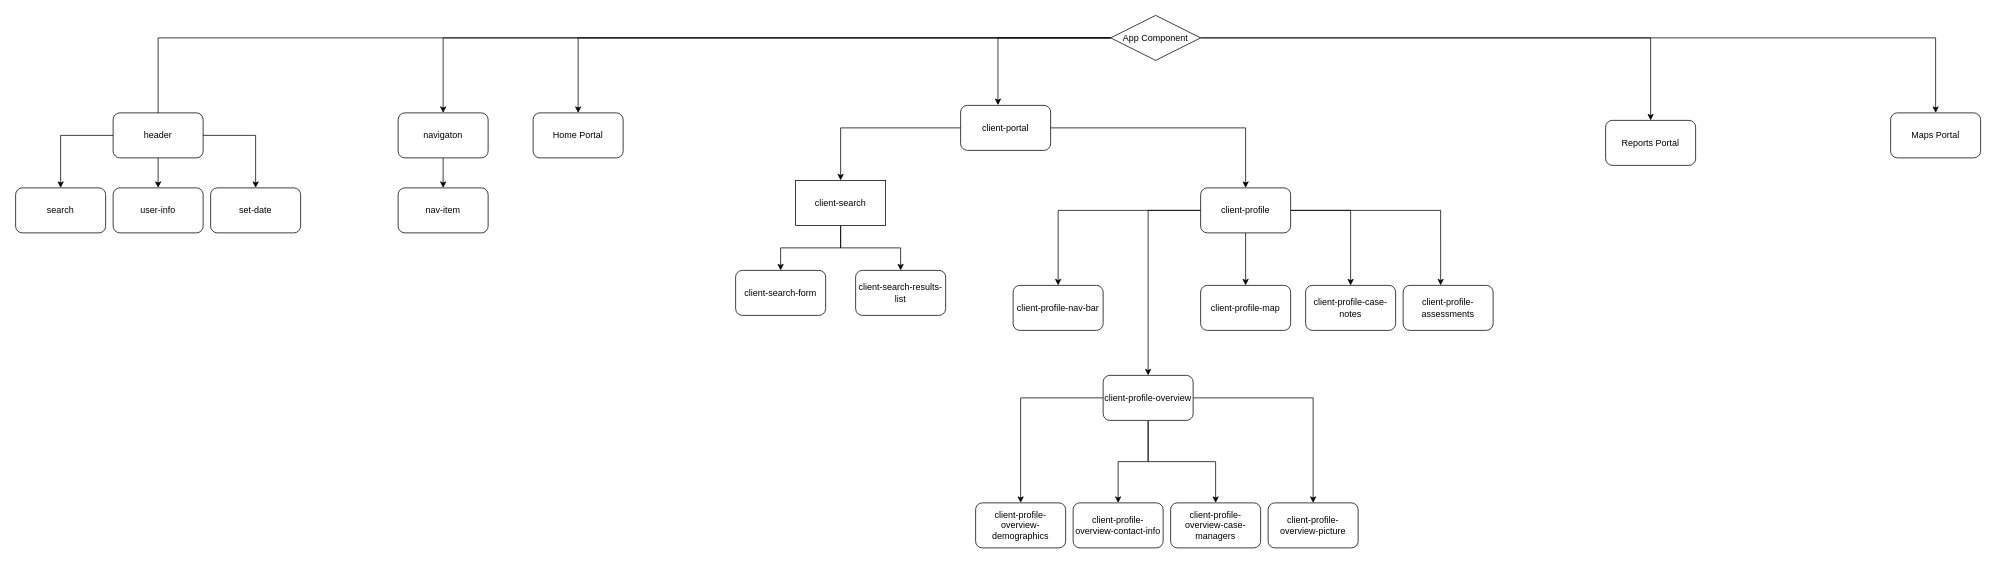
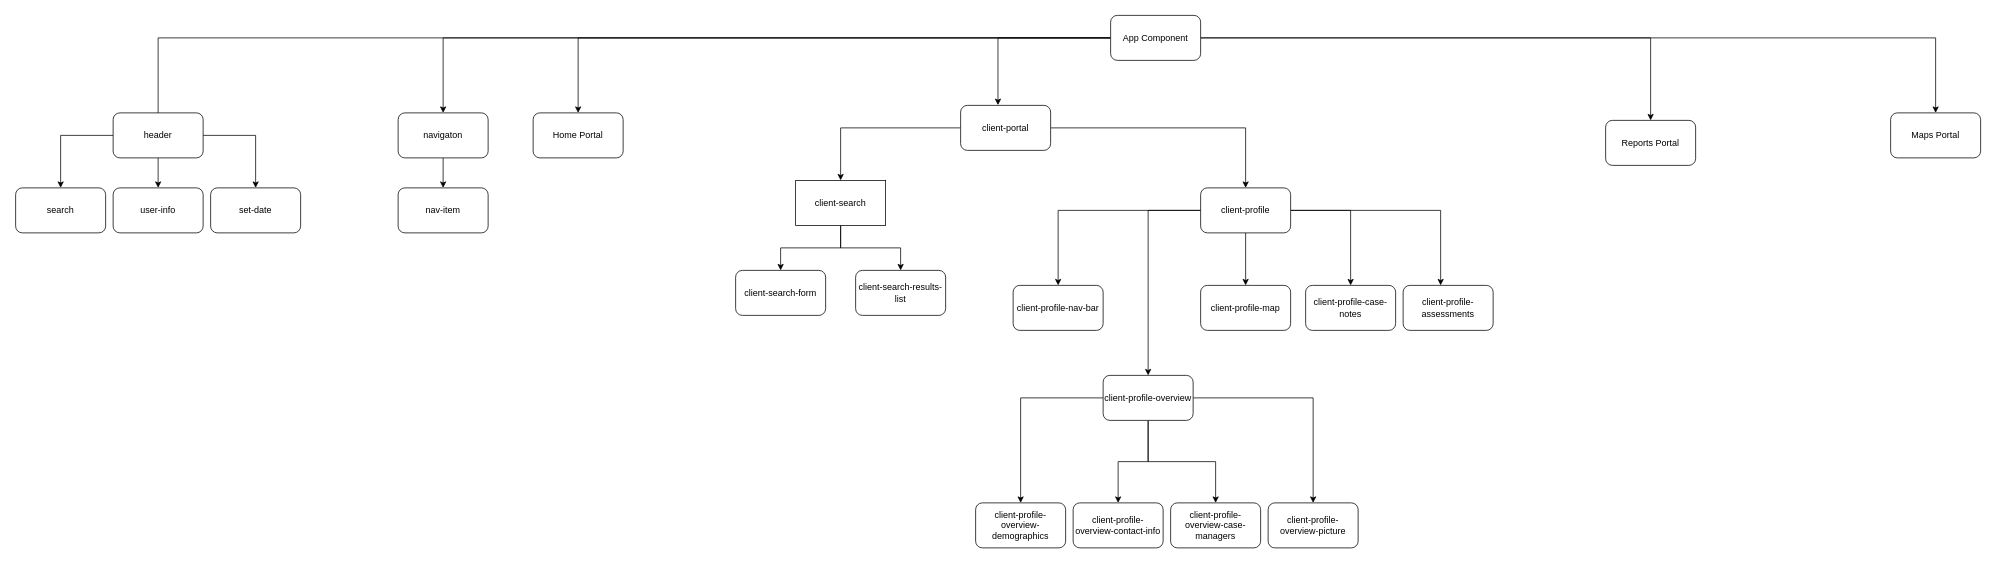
  <mxCell id="0" />
  <mxCell id="1" parent="0" />
  <mxCell id="2" style="edgeStyle=orthogonalEdgeStyle;rounded=0;orthogonalLoop=1;jettySize=auto;html=1;entryX=0.5;entryY=0;entryDx=0;entryDy=0;" edge="1" parent="1" source="8" target="20"><mxGeometry relative="1" as="geometry" /></mxCell>
  <mxCell id="3" style="edgeStyle=orthogonalEdgeStyle;rounded=0;orthogonalLoop=1;jettySize=auto;html=1;entryX=0.415;entryY=-0.007;entryDx=0;entryDy=0;entryPerimeter=0;" edge="1" parent="1" source="8" target="17"><mxGeometry relative="1" as="geometry" /></mxCell>
  <mxCell id="4" style="edgeStyle=orthogonalEdgeStyle;rounded=0;orthogonalLoop=1;jettySize=auto;html=1;" edge="1" parent="1" source="8" target="14"><mxGeometry relative="1" as="geometry" /></mxCell>
  <mxCell id="5" style="edgeStyle=orthogonalEdgeStyle;rounded=0;orthogonalLoop=1;jettySize=auto;html=1;" edge="1" parent="1" source="8" target="13"><mxGeometry relative="1" as="geometry" /></mxCell>
  <mxCell id="6" style="edgeStyle=orthogonalEdgeStyle;rounded=0;orthogonalLoop=1;jettySize=auto;html=1;entryX=0.5;entryY=0;entryDx=0;entryDy=0;" edge="1" parent="1" source="8" target="19"><mxGeometry relative="1" as="geometry" /></mxCell>
  <mxCell id="7" style="edgeStyle=orthogonalEdgeStyle;rounded=0;orthogonalLoop=1;jettySize=auto;html=1;entryX=0.5;entryY=0;entryDx=0;entryDy=0;endArrow=none;" edge="1" parent="1" source="8" target="12"><mxGeometry relative="1" as="geometry" /></mxCell>
- <mxCell id="8" value="App Component" style="rhombus;whiteSpace=wrap;html=1;" vertex="1" parent="1"><mxGeometry x="1480" width="120" height="60" as="geometry" y="20" /></mxCell>
+ <mxCell id="8" value="App Component" style="rounded=1;whiteSpace=wrap;html=1;" vertex="1" parent="1"><mxGeometry x="1480" width="120" height="60" as="geometry" y="20" /></mxCell>
  <mxCell id="9" style="edgeStyle=orthogonalEdgeStyle;rounded=0;orthogonalLoop=1;jettySize=auto;html=1;entryX=0.5;entryY=0;entryDx=0;entryDy=0;" edge="1" parent="1" source="12" target="21"><mxGeometry relative="1" as="geometry" /></mxCell>
  <mxCell id="10" style="edgeStyle=orthogonalEdgeStyle;rounded=0;orthogonalLoop=1;jettySize=auto;html=1;" edge="1" parent="1" source="12" target="22"><mxGeometry relative="1" as="geometry" /></mxCell>
  <mxCell id="11" style="edgeStyle=orthogonalEdgeStyle;rounded=0;orthogonalLoop=1;jettySize=auto;html=1;entryX=0.5;entryY=0;entryDx=0;entryDy=0;" edge="1" parent="1" source="12" target="23"><mxGeometry relative="1" as="geometry" /></mxCell>
  <mxCell id="12" value="header" style="rounded=1;whiteSpace=wrap;html=1;" vertex="1" parent="1"><mxGeometry x="150" y="150" width="120" height="60" as="geometry" /></mxCell>
  <mxCell id="13" value="Maps Portal" style="rounded=1;whiteSpace=wrap;html=1;" vertex="1" parent="1"><mxGeometry x="2520" y="150" width="120" height="60" as="geometry" /></mxCell>
  <mxCell id="14" value="Reports Portal" style="rounded=1;whiteSpace=wrap;html=1;" vertex="1" parent="1"><mxGeometry x="2140" y="160" width="120" height="60" as="geometry" /></mxCell>
  <mxCell id="15" style="edgeStyle=orthogonalEdgeStyle;rounded=0;orthogonalLoop=1;jettySize=auto;html=1;entryX=0.5;entryY=0;entryDx=0;entryDy=0;" edge="1" parent="1" source="17" target="33"><mxGeometry relative="1" as="geometry" /></mxCell>
  <mxCell id="16" style="edgeStyle=orthogonalEdgeStyle;rounded=0;orthogonalLoop=1;jettySize=auto;html=1;" edge="1" parent="1" source="17" target="30"><mxGeometry relative="1" as="geometry" /></mxCell>
  <mxCell id="17" value="client-portal" style="rounded=1;whiteSpace=wrap;html=1;" vertex="1" parent="1"><mxGeometry x="1280" y="140" width="120" height="60" as="geometry" /></mxCell>
  <mxCell id="18" value="" style="edgeStyle=orthogonalEdgeStyle;rounded=0;orthogonalLoop=1;jettySize=auto;html=1;" edge="1" parent="1" source="19" target="24"><mxGeometry relative="1" as="geometry" /></mxCell>
  <mxCell id="19" value="navigaton" style="rounded=1;whiteSpace=wrap;html=1;" vertex="1" parent="1"><mxGeometry x="530" y="150" width="120" height="60" as="geometry" /></mxCell>
  <mxCell id="20" value="Home Portal" style="rounded=1;whiteSpace=wrap;html=1;" vertex="1" parent="1"><mxGeometry x="710" y="150" width="120" height="60" as="geometry" /></mxCell>
  <mxCell id="21" value="search" style="rounded=1;whiteSpace=wrap;html=1;" vertex="1" parent="1"><mxGeometry x="20" y="250" width="120" height="60" as="geometry" /></mxCell>
  <mxCell id="22" value="user-info" style="rounded=1;whiteSpace=wrap;html=1;" vertex="1" parent="1"><mxGeometry x="150" y="250" width="120" height="60" as="geometry" /></mxCell>
  <mxCell id="23" value="set-date" style="rounded=1;whiteSpace=wrap;html=1;" vertex="1" parent="1"><mxGeometry x="280" y="250" width="120" height="60" as="geometry" /></mxCell>
  <mxCell id="24" value="nav-item" style="whiteSpace=wrap;html=1;rounded=1;" vertex="1" parent="1"><mxGeometry x="530" y="250" width="120" height="60" as="geometry" /></mxCell>
  <mxCell id="25" style="edgeStyle=orthogonalEdgeStyle;rounded=0;orthogonalLoop=1;jettySize=auto;html=1;" edge="1" parent="1" source="30" target="42"><mxGeometry relative="1" as="geometry" /></mxCell>
  <mxCell id="26" style="edgeStyle=orthogonalEdgeStyle;rounded=0;orthogonalLoop=1;jettySize=auto;html=1;" edge="1" parent="1" source="30" target="41"><mxGeometry relative="1" as="geometry" /></mxCell>
  <mxCell id="27" style="edgeStyle=orthogonalEdgeStyle;rounded=0;orthogonalLoop=1;jettySize=auto;html=1;entryX=0.5;entryY=0;entryDx=0;entryDy=0;" edge="1" parent="1" source="30" target="36"><mxGeometry relative="1" as="geometry" /></mxCell>
  <mxCell id="28" style="edgeStyle=orthogonalEdgeStyle;rounded=0;orthogonalLoop=1;jettySize=auto;html=1;entryX=0.417;entryY=0;entryDx=0;entryDy=0;entryPerimeter=0;" edge="1" parent="1" source="30" target="43"><mxGeometry relative="1" as="geometry" /></mxCell>
  <mxCell id="29" style="edgeStyle=orthogonalEdgeStyle;rounded=0;orthogonalLoop=1;jettySize=auto;html=1;" edge="1" parent="1" source="30" target="44"><mxGeometry relative="1" as="geometry" /></mxCell>
  <mxCell id="30" value="client-profile" style="rounded=1;whiteSpace=wrap;html=1;" vertex="1" parent="1"><mxGeometry x="1600" y="250" width="120" height="60" as="geometry" /></mxCell>
  <mxCell id="31" style="edgeStyle=orthogonalEdgeStyle;rounded=0;orthogonalLoop=1;jettySize=auto;html=1;" edge="1" parent="1" source="33" target="35"><mxGeometry relative="1" as="geometry" /></mxCell>
  <mxCell id="32" style="edgeStyle=orthogonalEdgeStyle;rounded=0;orthogonalLoop=1;jettySize=auto;html=1;" edge="1" parent="1" source="33" target="34"><mxGeometry relative="1" as="geometry" /></mxCell>
  <mxCell id="33" value="client-search" style="whiteSpace=wrap;html=1;rounded=0;" vertex="1" parent="1"><mxGeometry x="1060" y="240" width="120" height="60" as="geometry" /></mxCell>
  <mxCell id="34" value="client-search-results-list" style="rounded=1;whiteSpace=wrap;html=1;" vertex="1" parent="1"><mxGeometry x="1140" y="360" width="120" height="60" as="geometry" /></mxCell>
  <mxCell id="35" value="client-search-form" style="rounded=1;whiteSpace=wrap;html=1;" vertex="1" parent="1"><mxGeometry x="980" y="360" width="120" height="60" as="geometry" /></mxCell>
  <mxCell id="36" value="client-profile-case-notes" style="rounded=1;whiteSpace=wrap;html=1;" vertex="1" parent="1"><mxGeometry x="1740" y="380" width="120" height="60" as="geometry" /></mxCell>
  <mxCell id="37" style="edgeStyle=orthogonalEdgeStyle;rounded=0;orthogonalLoop=1;jettySize=auto;html=1;" edge="1" parent="1" source="41" target="45"><mxGeometry relative="1" as="geometry" /></mxCell>
  <mxCell id="38" style="edgeStyle=orthogonalEdgeStyle;rounded=0;orthogonalLoop=1;jettySize=auto;html=1;" edge="1" parent="1" source="41" target="46"><mxGeometry relative="1" as="geometry" /></mxCell>
  <mxCell id="39" style="edgeStyle=orthogonalEdgeStyle;rounded=0;orthogonalLoop=1;jettySize=auto;html=1;" edge="1" parent="1" source="41" target="47"><mxGeometry relative="1" as="geometry" /></mxCell>
  <mxCell id="40" style="edgeStyle=orthogonalEdgeStyle;rounded=0;orthogonalLoop=1;jettySize=auto;html=1;" edge="1" parent="1" source="41" target="48"><mxGeometry relative="1" as="geometry" /></mxCell>
  <mxCell id="41" value="client-profile-overview" style="rounded=1;whiteSpace=wrap;html=1;" vertex="1" parent="1"><mxGeometry x="1470" y="500" width="120" height="60" as="geometry" /></mxCell>
  <mxCell id="42" value="client-profile-nav-bar" style="rounded=1;whiteSpace=wrap;html=1;" vertex="1" parent="1"><mxGeometry x="1350" y="380" width="120" height="60" as="geometry" /></mxCell>
  <mxCell id="43" value="client-profile-assessments" style="rounded=1;whiteSpace=wrap;html=1;" vertex="1" parent="1"><mxGeometry x="1870" y="380" width="120" height="60" as="geometry" /></mxCell>
  <mxCell id="44" value="client-profile-map" style="rounded=1;whiteSpace=wrap;html=1;" vertex="1" parent="1"><mxGeometry x="1600" y="380" width="120" height="60" as="geometry" /></mxCell>
  <mxCell id="45" value="client-profile-overview-demographics" style="rounded=1;whiteSpace=wrap;html=1;" vertex="1" parent="1"><mxGeometry x="1300" y="670" width="120" height="60" as="geometry" /></mxCell>
  <mxCell id="46" value="client-profile-overview-contact-info" style="rounded=1;whiteSpace=wrap;html=1;" vertex="1" parent="1"><mxGeometry x="1430" y="670" width="120" height="60" as="geometry" /></mxCell>
  <mxCell id="47" value="client-profile-overview-case-managers" style="rounded=1;whiteSpace=wrap;html=1;" vertex="1" parent="1"><mxGeometry x="1560" y="670" width="120" height="60" as="geometry" /></mxCell>
  <mxCell id="48" value="client-profile-overview-picture&lt;br&gt;" style="rounded=1;whiteSpace=wrap;html=1;" vertex="1" parent="1"><mxGeometry x="1690" y="670" width="120" height="60" as="geometry" /></mxCell>
